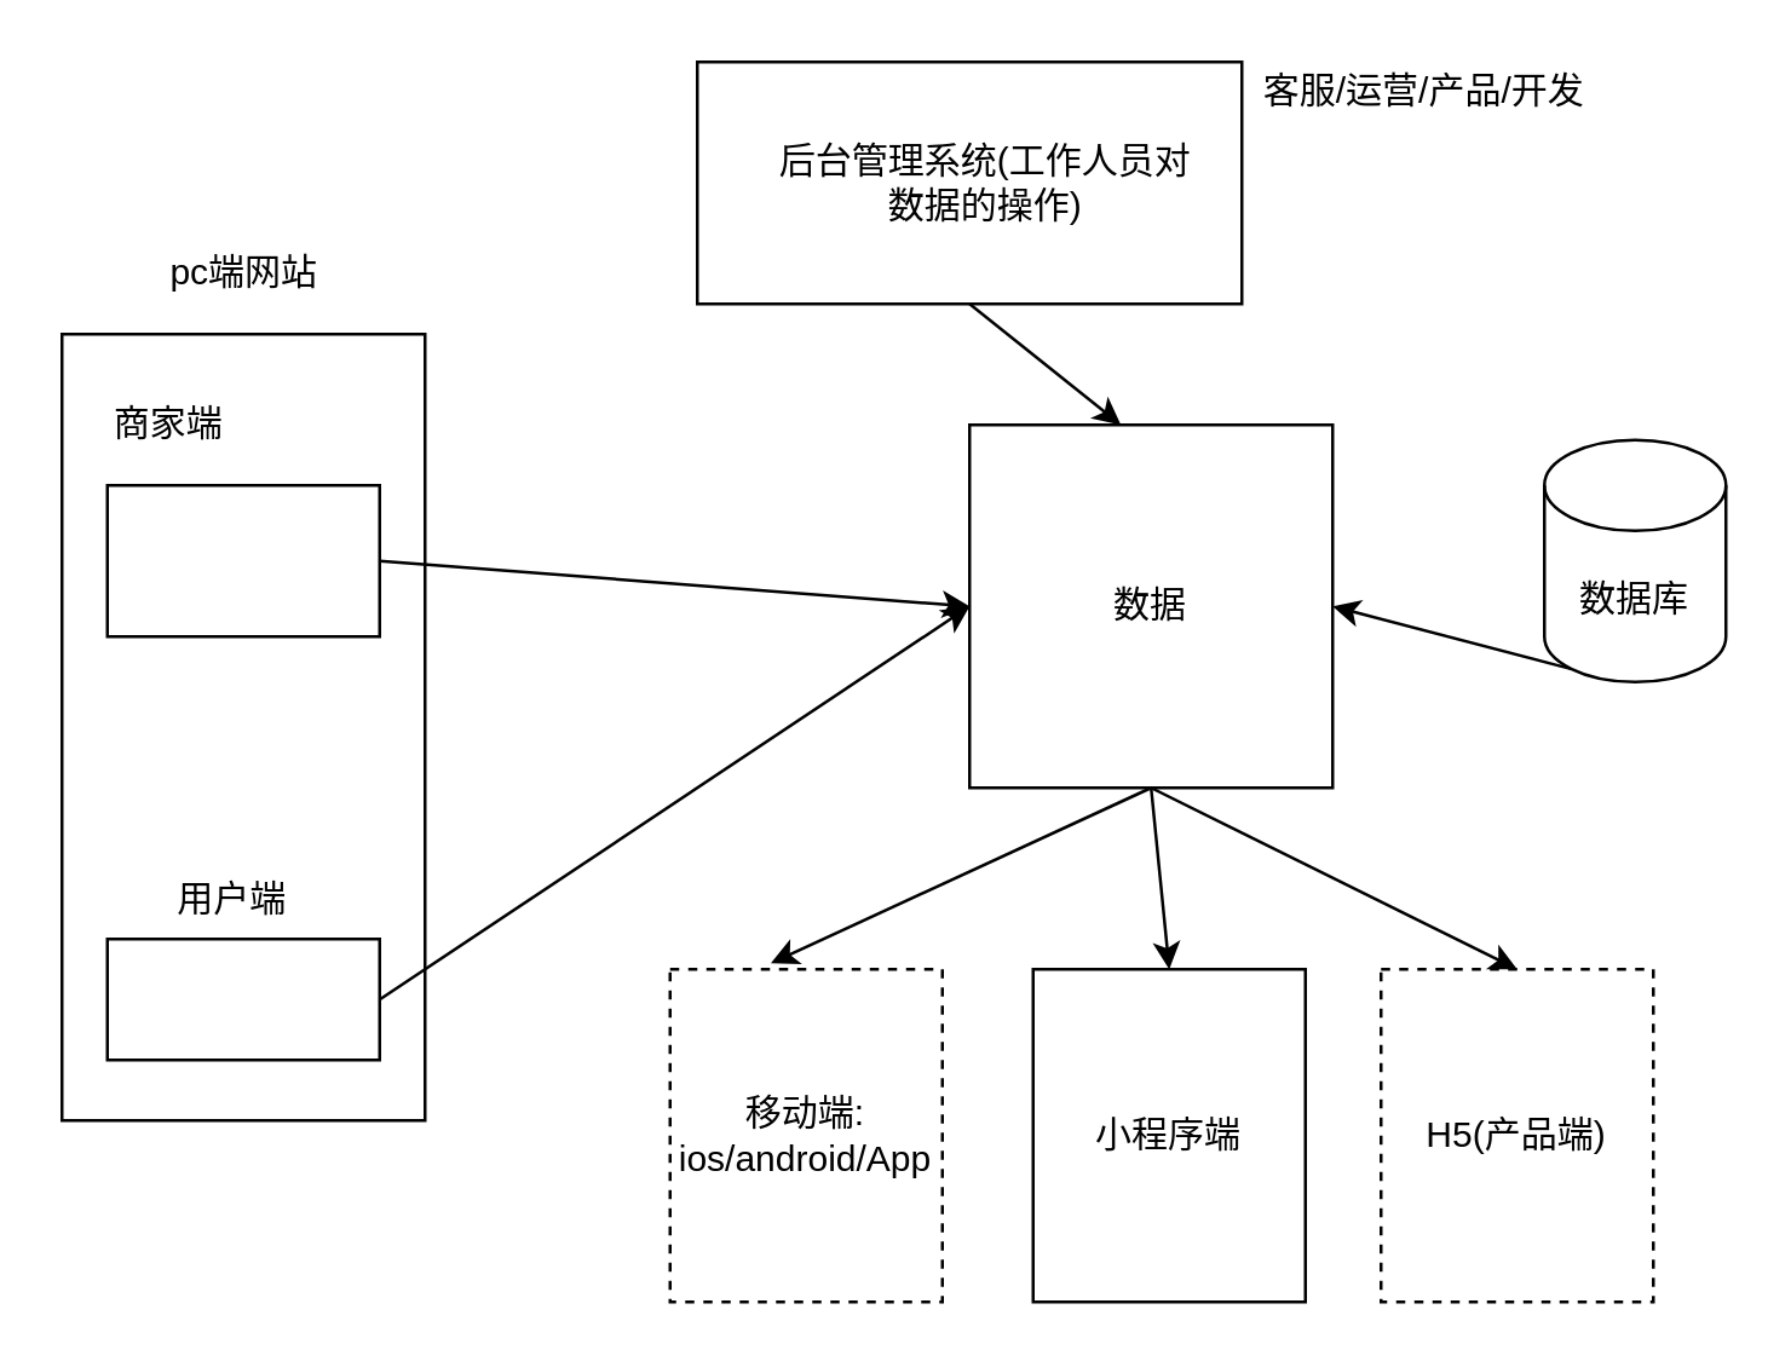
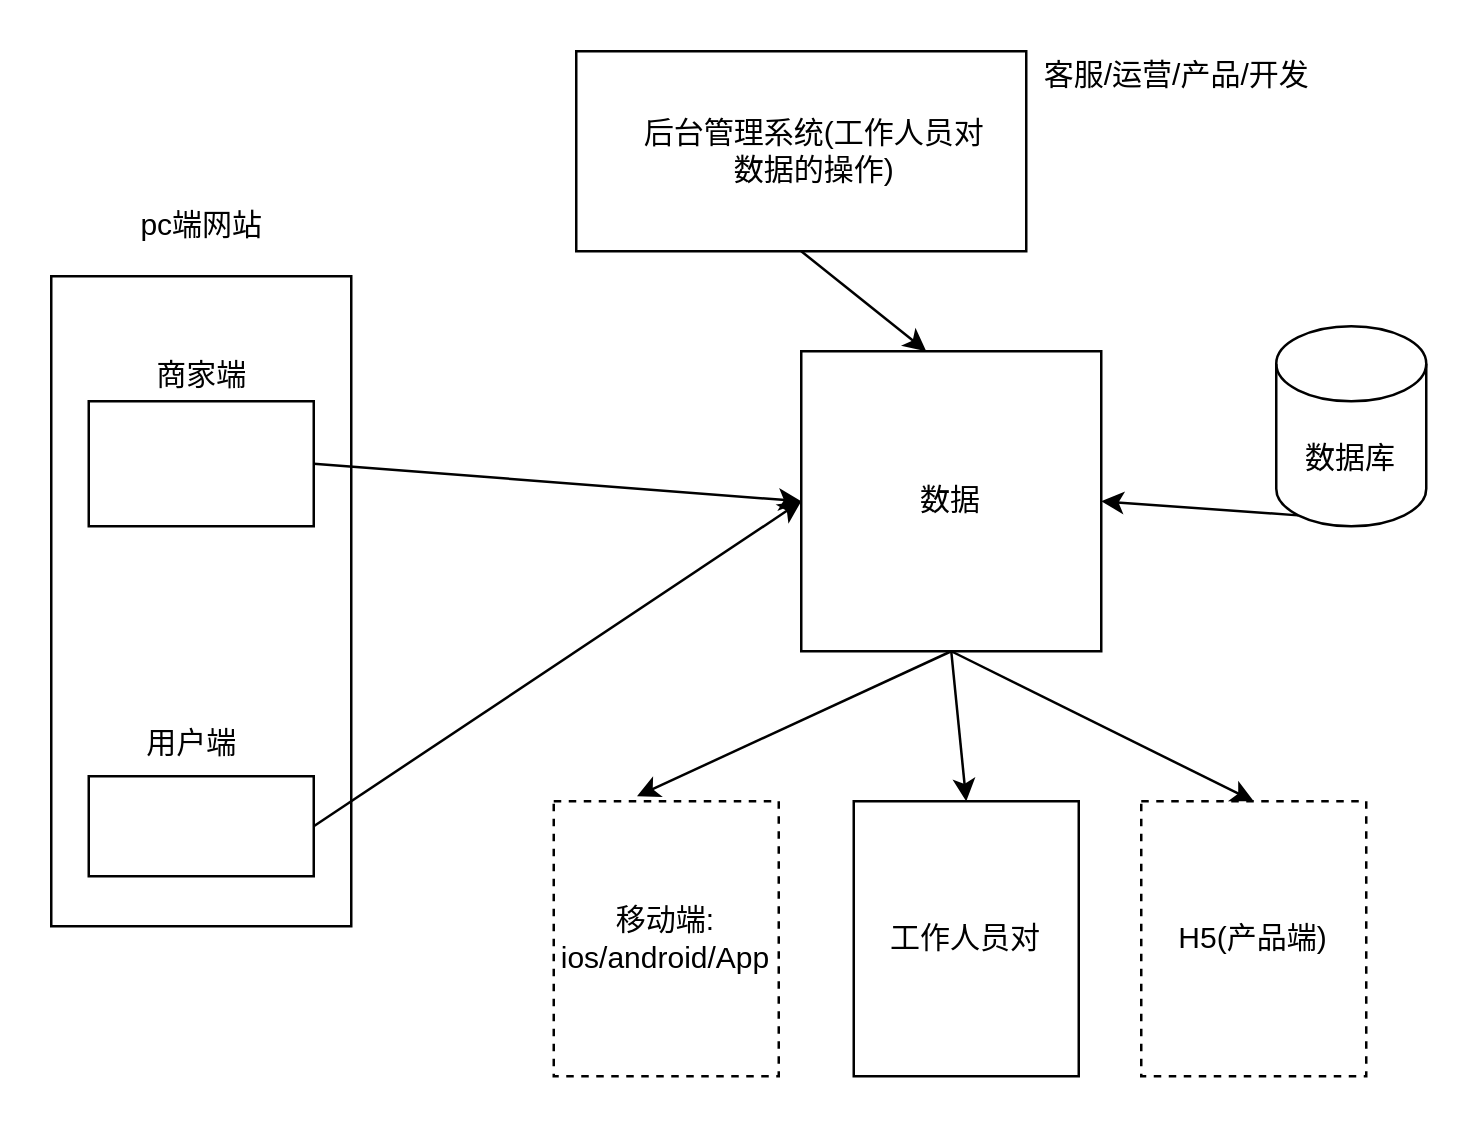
  <mxCell id="0" />
  <mxCell id="1" parent="0" />
  <mxCell id="2" value="" style="rounded=0;whiteSpace=wrap;html=1;" vertex="1" parent="1"><mxGeometry x="20" y="110" width="120" height="260" as="geometry" /></mxCell>
  <mxCell id="3" value="pc端网站" style="text;html=1;resizable=0;autosize=1;align=center;verticalAlign=middle;points=[];fillColor=none;strokeColor=none;rounded=0;" vertex="1" parent="1"><mxGeometry x="50" y="80" width="60" height="20" as="geometry" /></mxCell>
  <mxCell id="4" value="" style="rounded=0;whiteSpace=wrap;html=1;" vertex="1" parent="1"><mxGeometry x="35" y="160" width="90" height="50" as="geometry" /></mxCell>
- <mxCell id="5" value="商家端" style="text;html=1;resizable=0;autosize=1;align=center;verticalAlign=middle;points=[];fillColor=none;strokeColor=none;rounded=0;" vertex="1" parent="1"><mxGeometry x="30" y="130" width="50" height="20" as="geometry" /></mxCell>
+ <mxCell id="5" value="商家端" style="text;html=1;resizable=0;autosize=1;align=center;verticalAlign=middle;points=[];fillColor=none;strokeColor=none;rounded=0;" vertex="1" parent="1"><mxGeometry x="55" y="140" width="50" height="20" as="geometry" /></mxCell>
  <mxCell id="6" value="" style="rounded=0;whiteSpace=wrap;html=1;" vertex="1" parent="1"><mxGeometry x="35" y="310" width="90" height="40" as="geometry" /></mxCell>
  <mxCell id="7" value="用户端" style="text;html=1;resizable=0;autosize=1;align=center;verticalAlign=middle;points=[];fillColor=none;strokeColor=none;rounded=0;" vertex="1" parent="1"><mxGeometry x="51" y="287" width="50" height="20" as="geometry" /></mxCell>
  <mxCell id="8" value="数据" style="rounded=0;whiteSpace=wrap;html=1;" vertex="1" parent="1"><mxGeometry x="320" y="140" width="120" height="120" as="geometry" /></mxCell>
  <mxCell id="9" value="" style="rounded=0;whiteSpace=wrap;html=1;" vertex="1" parent="1"><mxGeometry x="230" y="20" width="180" height="80" as="geometry" /></mxCell>
  <mxCell id="10" value="后台管理系统(工作人员对&lt;br&gt;数据的操作)" style="text;html=1;resizable=0;autosize=1;align=center;verticalAlign=middle;points=[];fillColor=none;strokeColor=none;rounded=0;" vertex="1" parent="1"><mxGeometry x="250" y="45" width="150" height="30" as="geometry" /></mxCell>
  <mxCell id="11" value="客服/运营/产品/开发" style="text;html=1;resizable=0;autosize=1;align=center;verticalAlign=middle;points=[];fillColor=none;strokeColor=none;rounded=0;" vertex="1" parent="1"><mxGeometry x="410" y="20" width="120" height="20" as="geometry" /></mxCell>
- <mxCell id="12" value="数据库" style="shape=cylinder3;whiteSpace=wrap;html=1;boundedLbl=1;backgroundOutline=1;size=15;" vertex="1" parent="1"><mxGeometry x="510" y="145" width="60" height="80" as="geometry" /></mxCell>
+ <mxCell id="12" value="数据库" style="shape=cylinder3;whiteSpace=wrap;html=1;boundedLbl=1;backgroundOutline=1;size=15;" vertex="1" parent="1"><mxGeometry x="510" y="130" width="60" height="80" as="geometry" /></mxCell>
  <mxCell id="13" value="移动端: ios/android/App" style="rounded=0;whiteSpace=wrap;html=1;dashed=1;" vertex="1" parent="1"><mxGeometry x="221" y="320" width="90" height="110" as="geometry" /></mxCell>
- <mxCell id="14" value="小程序端" style="rounded=0;whiteSpace=wrap;html=1;" vertex="1" parent="1"><mxGeometry x="341" y="320" width="90" height="110" as="geometry" /></mxCell>
+ <mxCell id="14" value="工作人员对" style="rounded=0;whiteSpace=wrap;html=1;" vertex="1" parent="1"><mxGeometry x="341" y="320" width="90" height="110" as="geometry" /></mxCell>
  <mxCell id="15" value="H5(产品端)" style="rounded=0;whiteSpace=wrap;html=1;dashed=1;" vertex="1" parent="1"><mxGeometry x="456" y="320" width="90" height="110" as="geometry" /></mxCell>
  <mxCell id="16" value="" style="endArrow=classic;html=1;exitX=0.145;exitY=1;exitDx=0;exitDy=-4.35;exitPerimeter=0;entryX=1;entryY=0.5;entryDx=0;entryDy=0;" edge="1" parent="1" source="12" target="8"><mxGeometry width="50" height="50" relative="1" as="geometry"><mxPoint x="380" y="300" as="sourcePoint" /><mxPoint x="430" y="250" as="targetPoint" /></mxGeometry></mxCell>
  <mxCell id="17" value="" style="endArrow=classic;html=1;exitX=0.5;exitY=1;exitDx=0;exitDy=0;" edge="1" parent="1" source="9"><mxGeometry width="50" height="50" relative="1" as="geometry"><mxPoint x="528.7" y="215.65" as="sourcePoint" /><mxPoint x="370" y="140" as="targetPoint" /></mxGeometry></mxCell>
  <mxCell id="18" value="" style="endArrow=classic;html=1;exitX=0.5;exitY=1;exitDx=0;exitDy=0;entryX=0.37;entryY=-0.018;entryDx=0;entryDy=0;entryPerimeter=0;" edge="1" parent="1" source="8" target="13"><mxGeometry width="50" height="50" relative="1" as="geometry"><mxPoint x="380" y="300" as="sourcePoint" /><mxPoint x="430" y="250" as="targetPoint" /></mxGeometry></mxCell>
  <mxCell id="19" value="" style="endArrow=classic;html=1;" edge="1" parent="1"><mxGeometry width="50" height="50" relative="1" as="geometry"><mxPoint x="380" y="260" as="sourcePoint" /><mxPoint x="386" y="320" as="targetPoint" /></mxGeometry></mxCell>
  <mxCell id="20" value="" style="endArrow=classic;html=1;entryX=0.5;entryY=0;entryDx=0;entryDy=0;" edge="1" parent="1" target="15"><mxGeometry width="50" height="50" relative="1" as="geometry"><mxPoint x="380" y="260" as="sourcePoint" /><mxPoint x="430" y="250" as="targetPoint" /></mxGeometry></mxCell>
  <mxCell id="21" value="" style="endArrow=classic;html=1;exitX=1;exitY=0.5;exitDx=0;exitDy=0;entryX=0;entryY=0.5;entryDx=0;entryDy=0;" edge="1" parent="1" source="4" target="8"><mxGeometry width="50" height="50" relative="1" as="geometry"><mxPoint x="260" y="200" as="sourcePoint" /><mxPoint x="310" y="150" as="targetPoint" /></mxGeometry></mxCell>
  <mxCell id="22" value="" style="endArrow=classic;html=1;exitX=1;exitY=0.5;exitDx=0;exitDy=0;entryX=0;entryY=0.5;entryDx=0;entryDy=0;" edge="1" parent="1" source="6" target="8"><mxGeometry width="50" height="50" relative="1" as="geometry"><mxPoint x="260" y="200" as="sourcePoint" /><mxPoint x="310" y="150" as="targetPoint" /></mxGeometry></mxCell>
